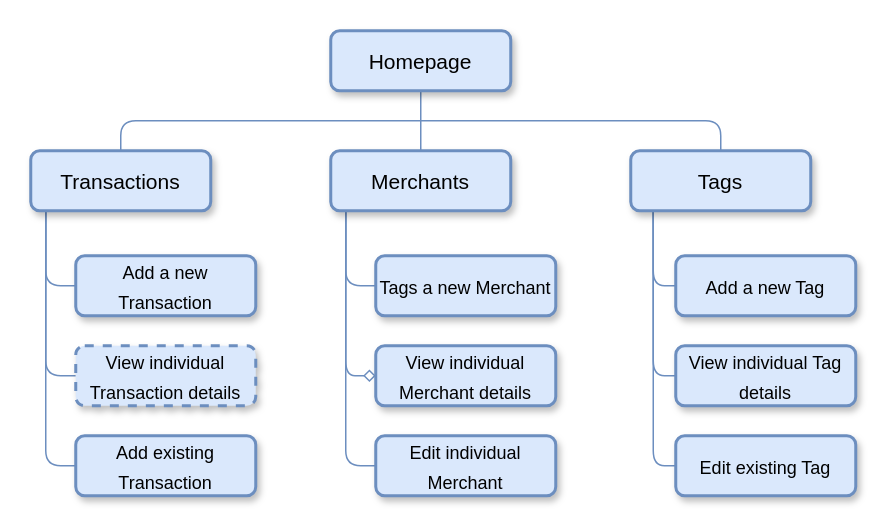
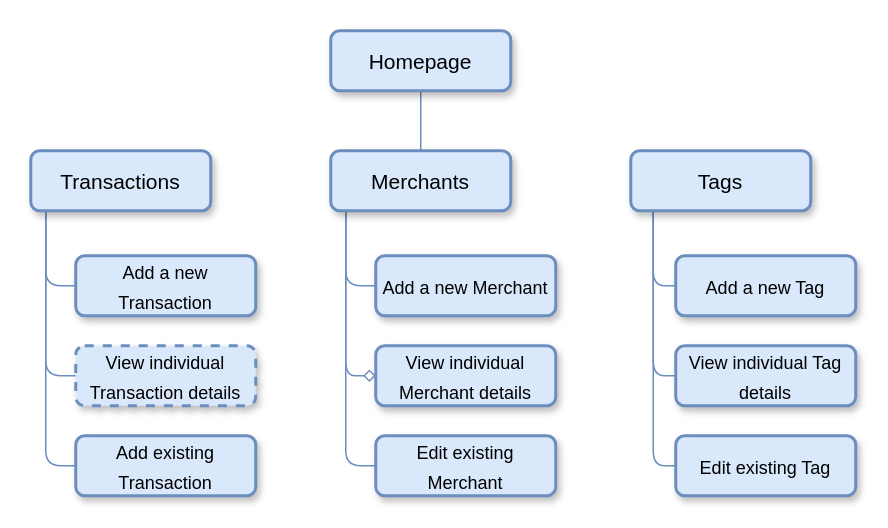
  <mxCell id="0" />
  <mxCell id="1" parent="0" />
- <mxCell id="2" style="edgeStyle=orthogonalEdgeStyle;orthogonalLoop=1;jettySize=auto;html=1;entryX=0.5;entryY=0;entryDx=0;entryDy=0;shadow=0;endArrow=none;endFill=0;fontSize=16;jumpStyle=none;rounded=1;exitX=0.5;exitY=0;exitDx=0;exitDy=0;fillColor=#dae8fc;strokeColor=#6c8ebf;" edge="1" parent="1" source="16" target="12"><mxGeometry relative="1" as="geometry"><mxPoint x="400" y="50" as="sourcePoint" /><Array as="points"><mxPoint x="80" y="80" /><mxPoint x="480" y="80" /></Array></mxGeometry></mxCell>
  <mxCell id="3" style="edgeStyle=orthogonalEdgeStyle;rounded=1;jumpStyle=none;orthogonalLoop=1;jettySize=auto;html=1;exitX=0.5;exitY=1;exitDx=0;exitDy=0;entryX=0.5;entryY=0;entryDx=0;entryDy=0;shadow=0;endArrow=none;endFill=0;fontSize=16;fillColor=#dae8fc;strokeColor=#6c8ebf;" edge="1" parent="1" source="4" target="8"><mxGeometry relative="1" as="geometry" /></mxCell>
  <mxCell id="4" value="&lt;font style=&quot;font-size: 14px&quot;&gt;Homepage&lt;/font&gt;" style="rounded=1;whiteSpace=wrap;html=1;shadow=1;strokeWidth=2;fontSize=16;fillColor=#dae8fc;strokeColor=#6c8ebf;" vertex="1" parent="1"><mxGeometry x="220" y="20" width="120" height="40" as="geometry" /></mxCell>
  <mxCell id="5" style="edgeStyle=orthogonalEdgeStyle;rounded=1;jumpStyle=none;orthogonalLoop=1;jettySize=auto;html=1;exitX=0;exitY=0.5;exitDx=0;exitDy=0;entryX=0;entryY=0.5;entryDx=0;entryDy=0;shadow=0;endArrow=none;endFill=0;fontSize=16;fillColor=#dae8fc;strokeColor=#6c8ebf;" edge="1" parent="1" source="8" target="20"><mxGeometry relative="1" as="geometry"><Array as="points"><mxPoint x="230" y="120" /><mxPoint x="230" y="190" /></Array></mxGeometry></mxCell>
  <mxCell id="6" style="edgeStyle=orthogonalEdgeStyle;rounded=1;jumpStyle=none;orthogonalLoop=1;jettySize=auto;html=1;exitX=0;exitY=0.5;exitDx=0;exitDy=0;entryX=0;entryY=0.5;entryDx=0;entryDy=0;shadow=0;endArrow=diamond;endFill=0;fontSize=16;fillColor=#dae8fc;strokeColor=#6c8ebf;" edge="1" parent="1" source="8" target="21"><mxGeometry relative="1" as="geometry"><Array as="points"><mxPoint x="230" y="120" /><mxPoint x="230" y="250" /></Array></mxGeometry></mxCell>
  <mxCell id="7" style="edgeStyle=orthogonalEdgeStyle;rounded=1;jumpStyle=none;orthogonalLoop=1;jettySize=auto;html=1;exitX=0;exitY=0.5;exitDx=0;exitDy=0;shadow=0;endArrow=none;endFill=0;fontSize=16;entryX=0;entryY=0.5;entryDx=0;entryDy=0;fillColor=#dae8fc;strokeColor=#6c8ebf;" edge="1" parent="1" source="8" target="22"><mxGeometry relative="1" as="geometry"><Array as="points"><mxPoint x="230" y="120" /><mxPoint x="230" y="310" /></Array></mxGeometry></mxCell>
  <mxCell id="8" value="&lt;font style=&quot;font-size: 14px&quot;&gt;Merchants&lt;/font&gt;" style="rounded=1;whiteSpace=wrap;html=1;shadow=1;strokeWidth=2;fontSize=16;fillColor=#dae8fc;strokeColor=#6c8ebf;" vertex="1" parent="1"><mxGeometry x="220" y="100" width="120" height="40" as="geometry" /></mxCell>
  <mxCell id="9" style="edgeStyle=elbowEdgeStyle;rounded=1;jumpStyle=none;orthogonalLoop=1;jettySize=auto;html=1;exitX=0;exitY=0.5;exitDx=0;exitDy=0;entryX=0;entryY=0.5;entryDx=0;entryDy=0;shadow=0;endArrow=none;endFill=0;fontSize=16;fillColor=#dae8fc;strokeColor=#6c8ebf;" edge="1" parent="1" source="12" target="23"><mxGeometry relative="1" as="geometry" /></mxCell>
  <mxCell id="10" style="edgeStyle=elbowEdgeStyle;rounded=1;jumpStyle=none;orthogonalLoop=1;jettySize=auto;html=1;exitX=0;exitY=0.5;exitDx=0;exitDy=0;shadow=0;endArrow=none;endFill=0;fontSize=16;fillColor=#dae8fc;strokeColor=#6c8ebf;" edge="1" parent="1" source="12" target="24"><mxGeometry relative="1" as="geometry" /></mxCell>
  <mxCell id="11" style="edgeStyle=elbowEdgeStyle;rounded=1;jumpStyle=none;orthogonalLoop=1;jettySize=auto;html=1;exitX=0;exitY=0.5;exitDx=0;exitDy=0;shadow=0;endArrow=none;endFill=0;fontSize=16;fillColor=#dae8fc;strokeColor=#6c8ebf;" edge="1" parent="1" source="12" target="25"><mxGeometry relative="1" as="geometry" /></mxCell>
  <mxCell id="12" value="&lt;font style=&quot;font-size: 14px&quot;&gt;Tags&lt;/font&gt;" style="rounded=1;whiteSpace=wrap;html=1;shadow=1;strokeWidth=2;fontSize=16;fillColor=#dae8fc;strokeColor=#6c8ebf;" vertex="1" parent="1"><mxGeometry x="420" y="100" width="120" height="40" as="geometry" /></mxCell>
  <mxCell id="13" style="edgeStyle=elbowEdgeStyle;rounded=1;jumpStyle=none;orthogonalLoop=1;jettySize=auto;html=1;exitX=0;exitY=0.5;exitDx=0;exitDy=0;shadow=0;endArrow=none;endFill=0;fontSize=16;entryX=0;entryY=0.5;entryDx=0;entryDy=0;fillColor=#dae8fc;strokeColor=#6c8ebf;" edge="1" parent="1" source="16" target="17"><mxGeometry relative="1" as="geometry"><Array as="points"><mxPoint x="30" y="160" /><mxPoint x="20" y="160" /></Array></mxGeometry></mxCell>
  <mxCell id="14" style="edgeStyle=elbowEdgeStyle;rounded=1;jumpStyle=none;orthogonalLoop=1;jettySize=auto;html=1;exitX=0;exitY=0.5;exitDx=0;exitDy=0;shadow=0;endArrow=none;endFill=0;fontSize=16;entryX=0;entryY=0.5;entryDx=0;entryDy=0;fillColor=#dae8fc;strokeColor=#6c8ebf;" edge="1" parent="1" source="16" target="18"><mxGeometry relative="1" as="geometry"><Array as="points"><mxPoint x="30" y="170" /><mxPoint x="20" y="190" /></Array></mxGeometry></mxCell>
  <mxCell id="15" style="edgeStyle=elbowEdgeStyle;rounded=1;jumpStyle=none;orthogonalLoop=1;jettySize=auto;html=1;shadow=0;endArrow=none;endFill=0;fontSize=16;entryX=0;entryY=0.5;entryDx=0;entryDy=0;exitX=0;exitY=0.5;exitDx=0;exitDy=0;fillColor=#dae8fc;strokeColor=#6c8ebf;" edge="1" parent="1" source="16" target="19"><mxGeometry relative="1" as="geometry"><mxPoint x="-10" y="170" as="sourcePoint" /><Array as="points"><mxPoint x="30" y="220" /><mxPoint x="20" y="210" /><mxPoint x="30" y="230" /></Array></mxGeometry></mxCell>
  <mxCell id="16" value="&lt;font style=&quot;font-size: 14px&quot;&gt;Transactions&lt;/font&gt;" style="rounded=1;whiteSpace=wrap;html=1;shadow=1;strokeWidth=2;fontSize=16;fillColor=#dae8fc;strokeColor=#6c8ebf;" vertex="1" parent="1"><mxGeometry x="20" y="100" width="120" height="40" as="geometry" /></mxCell>
  <mxCell id="17" value="&lt;font style=&quot;line-height: 100% ; font-size: 12px&quot;&gt;Add a new Transaction&lt;/font&gt;" style="rounded=1;whiteSpace=wrap;html=1;shadow=1;strokeWidth=2;fontSize=16;fillColor=#dae8fc;strokeColor=#6c8ebf;" vertex="1" parent="1"><mxGeometry x="50" y="170" width="120" height="40" as="geometry" /></mxCell>
  <mxCell id="18" value="&lt;font style=&quot;font-size: 12px&quot;&gt;View individual Transaction details&lt;/font&gt;" style="rounded=1;whiteSpace=wrap;html=1;shadow=1;strokeWidth=2;fontSize=16;fillColor=#dae8fc;strokeColor=#6c8ebf;dashed=1;" vertex="1" parent="1"><mxGeometry x="50" y="230" width="120" height="40" as="geometry" /></mxCell>
  <mxCell id="19" value="&lt;font style=&quot;font-size: 12px&quot;&gt;Add existing Transaction&lt;/font&gt;" style="rounded=1;whiteSpace=wrap;html=1;shadow=1;strokeWidth=2;fontSize=16;fillColor=#dae8fc;strokeColor=#6c8ebf;" vertex="1" parent="1"><mxGeometry x="50" y="290" width="120" height="40" as="geometry" /></mxCell>
- <mxCell id="20" value="&lt;font style=&quot;line-height: 100% ; font-size: 12px&quot;&gt;Tags a new Merchant&lt;/font&gt;" style="rounded=1;whiteSpace=wrap;html=1;shadow=1;strokeWidth=2;fontSize=16;fillColor=#dae8fc;strokeColor=#6c8ebf;" vertex="1" parent="1"><mxGeometry x="250" y="170" width="120" height="40" as="geometry" /></mxCell>
+ <mxCell id="20" value="&lt;font style=&quot;line-height: 100% ; font-size: 12px&quot;&gt;Add a new Merchant&lt;/font&gt;" style="rounded=1;whiteSpace=wrap;html=1;shadow=1;strokeWidth=2;fontSize=16;fillColor=#dae8fc;strokeColor=#6c8ebf;" vertex="1" parent="1"><mxGeometry x="250" y="170" width="120" height="40" as="geometry" /></mxCell>
  <mxCell id="21" value="&lt;font style=&quot;font-size: 12px&quot;&gt;View individual Merchant details&lt;/font&gt;" style="rounded=1;whiteSpace=wrap;html=1;shadow=1;strokeWidth=2;fontSize=16;fillColor=#dae8fc;strokeColor=#6c8ebf;" vertex="1" parent="1"><mxGeometry x="250" y="230" width="120" height="40" as="geometry" /></mxCell>
- <mxCell id="22" value="&lt;font style=&quot;font-size: 12px&quot;&gt;Edit individual Merchant&lt;/font&gt;" style="rounded=1;whiteSpace=wrap;html=1;shadow=1;strokeWidth=2;fontSize=16;fillColor=#dae8fc;strokeColor=#6c8ebf;" vertex="1" parent="1"><mxGeometry x="250" y="290" width="120" height="40" as="geometry" /></mxCell>
+ <mxCell id="22" value="&lt;font style=&quot;font-size: 12px&quot;&gt;Edit existing Merchant&lt;/font&gt;" style="rounded=1;whiteSpace=wrap;html=1;shadow=1;strokeWidth=2;fontSize=16;fillColor=#dae8fc;strokeColor=#6c8ebf;" vertex="1" parent="1"><mxGeometry x="250" y="290" width="120" height="40" as="geometry" /></mxCell>
  <mxCell id="23" value="&lt;font style=&quot;line-height: 100% ; font-size: 12px&quot;&gt;Add a new Tag&lt;/font&gt;" style="rounded=1;whiteSpace=wrap;html=1;shadow=1;strokeWidth=2;fontSize=16;fillColor=#dae8fc;strokeColor=#6c8ebf;" vertex="1" parent="1"><mxGeometry x="450" y="170" width="120" height="40" as="geometry" /></mxCell>
  <mxCell id="24" value="&lt;font style=&quot;font-size: 12px&quot;&gt;View individual Tag details&lt;/font&gt;" style="rounded=1;whiteSpace=wrap;html=1;shadow=1;strokeWidth=2;fontSize=16;fillColor=#dae8fc;strokeColor=#6c8ebf;" vertex="1" parent="1"><mxGeometry x="450" y="230" width="120" height="40" as="geometry" /></mxCell>
  <mxCell id="25" value="&lt;font style=&quot;font-size: 12px&quot;&gt;Edit existing Tag&lt;/font&gt;" style="rounded=1;whiteSpace=wrap;html=1;shadow=1;strokeWidth=2;fontSize=16;fillColor=#dae8fc;strokeColor=#6c8ebf;" vertex="1" parent="1"><mxGeometry x="450" y="290" width="120" height="40" as="geometry" /></mxCell>
